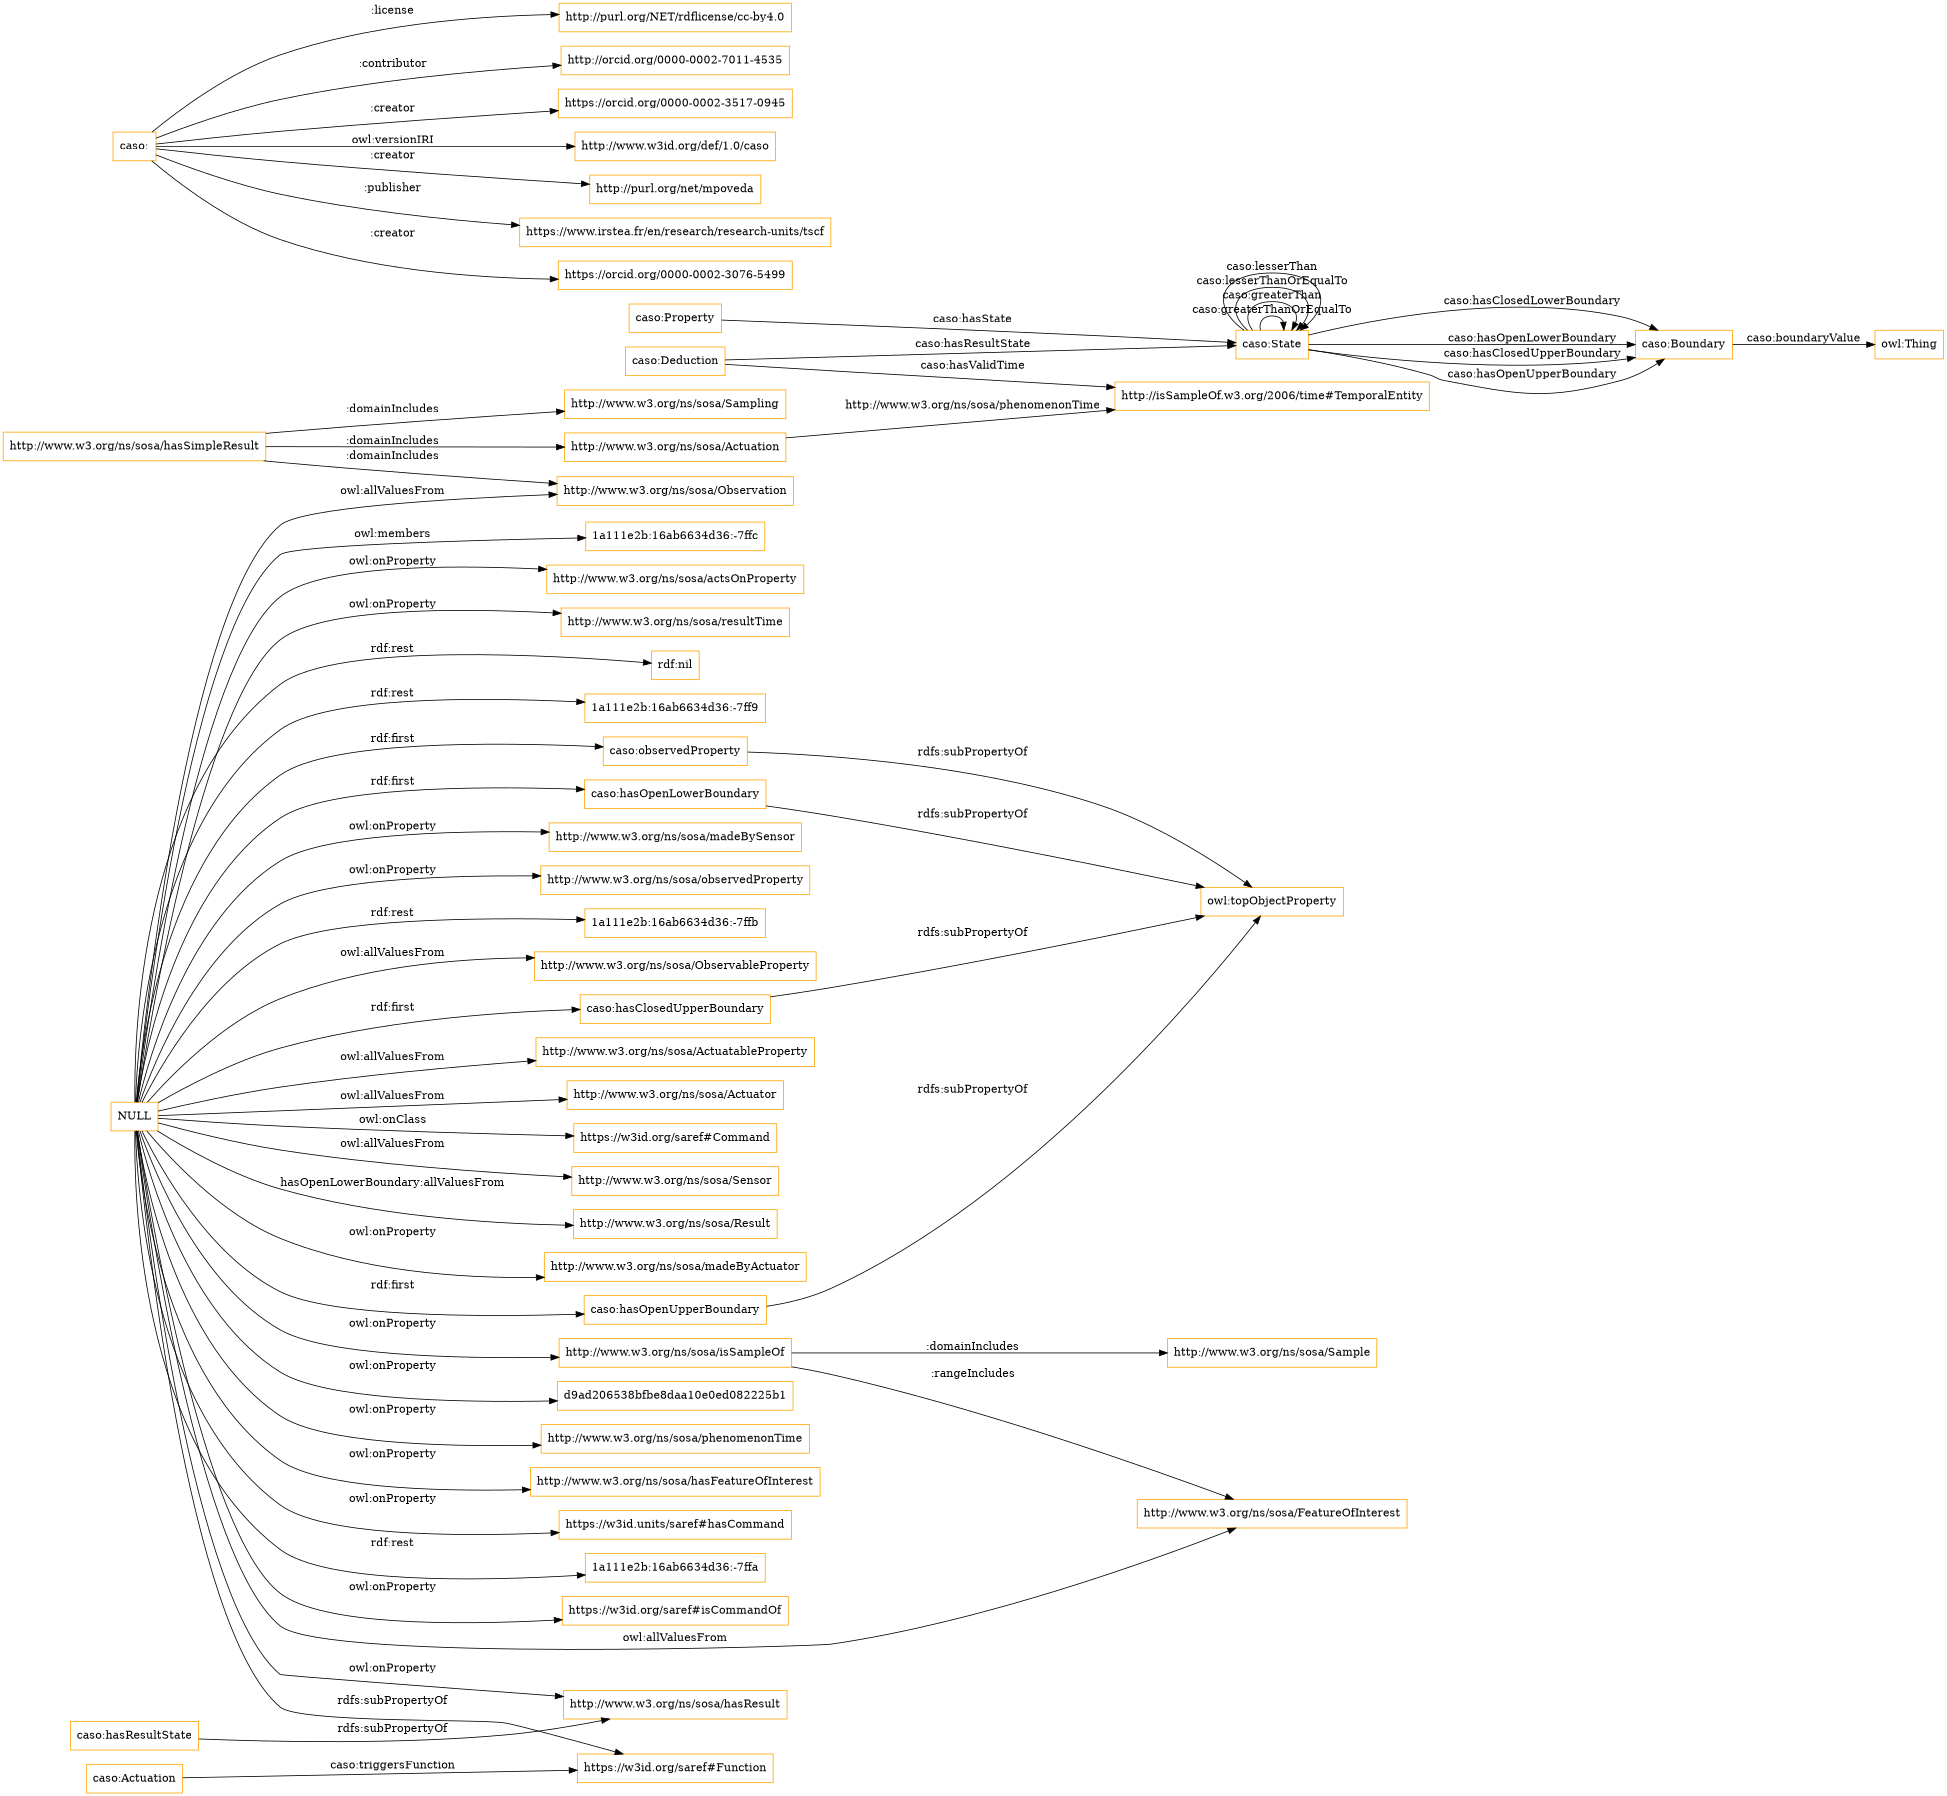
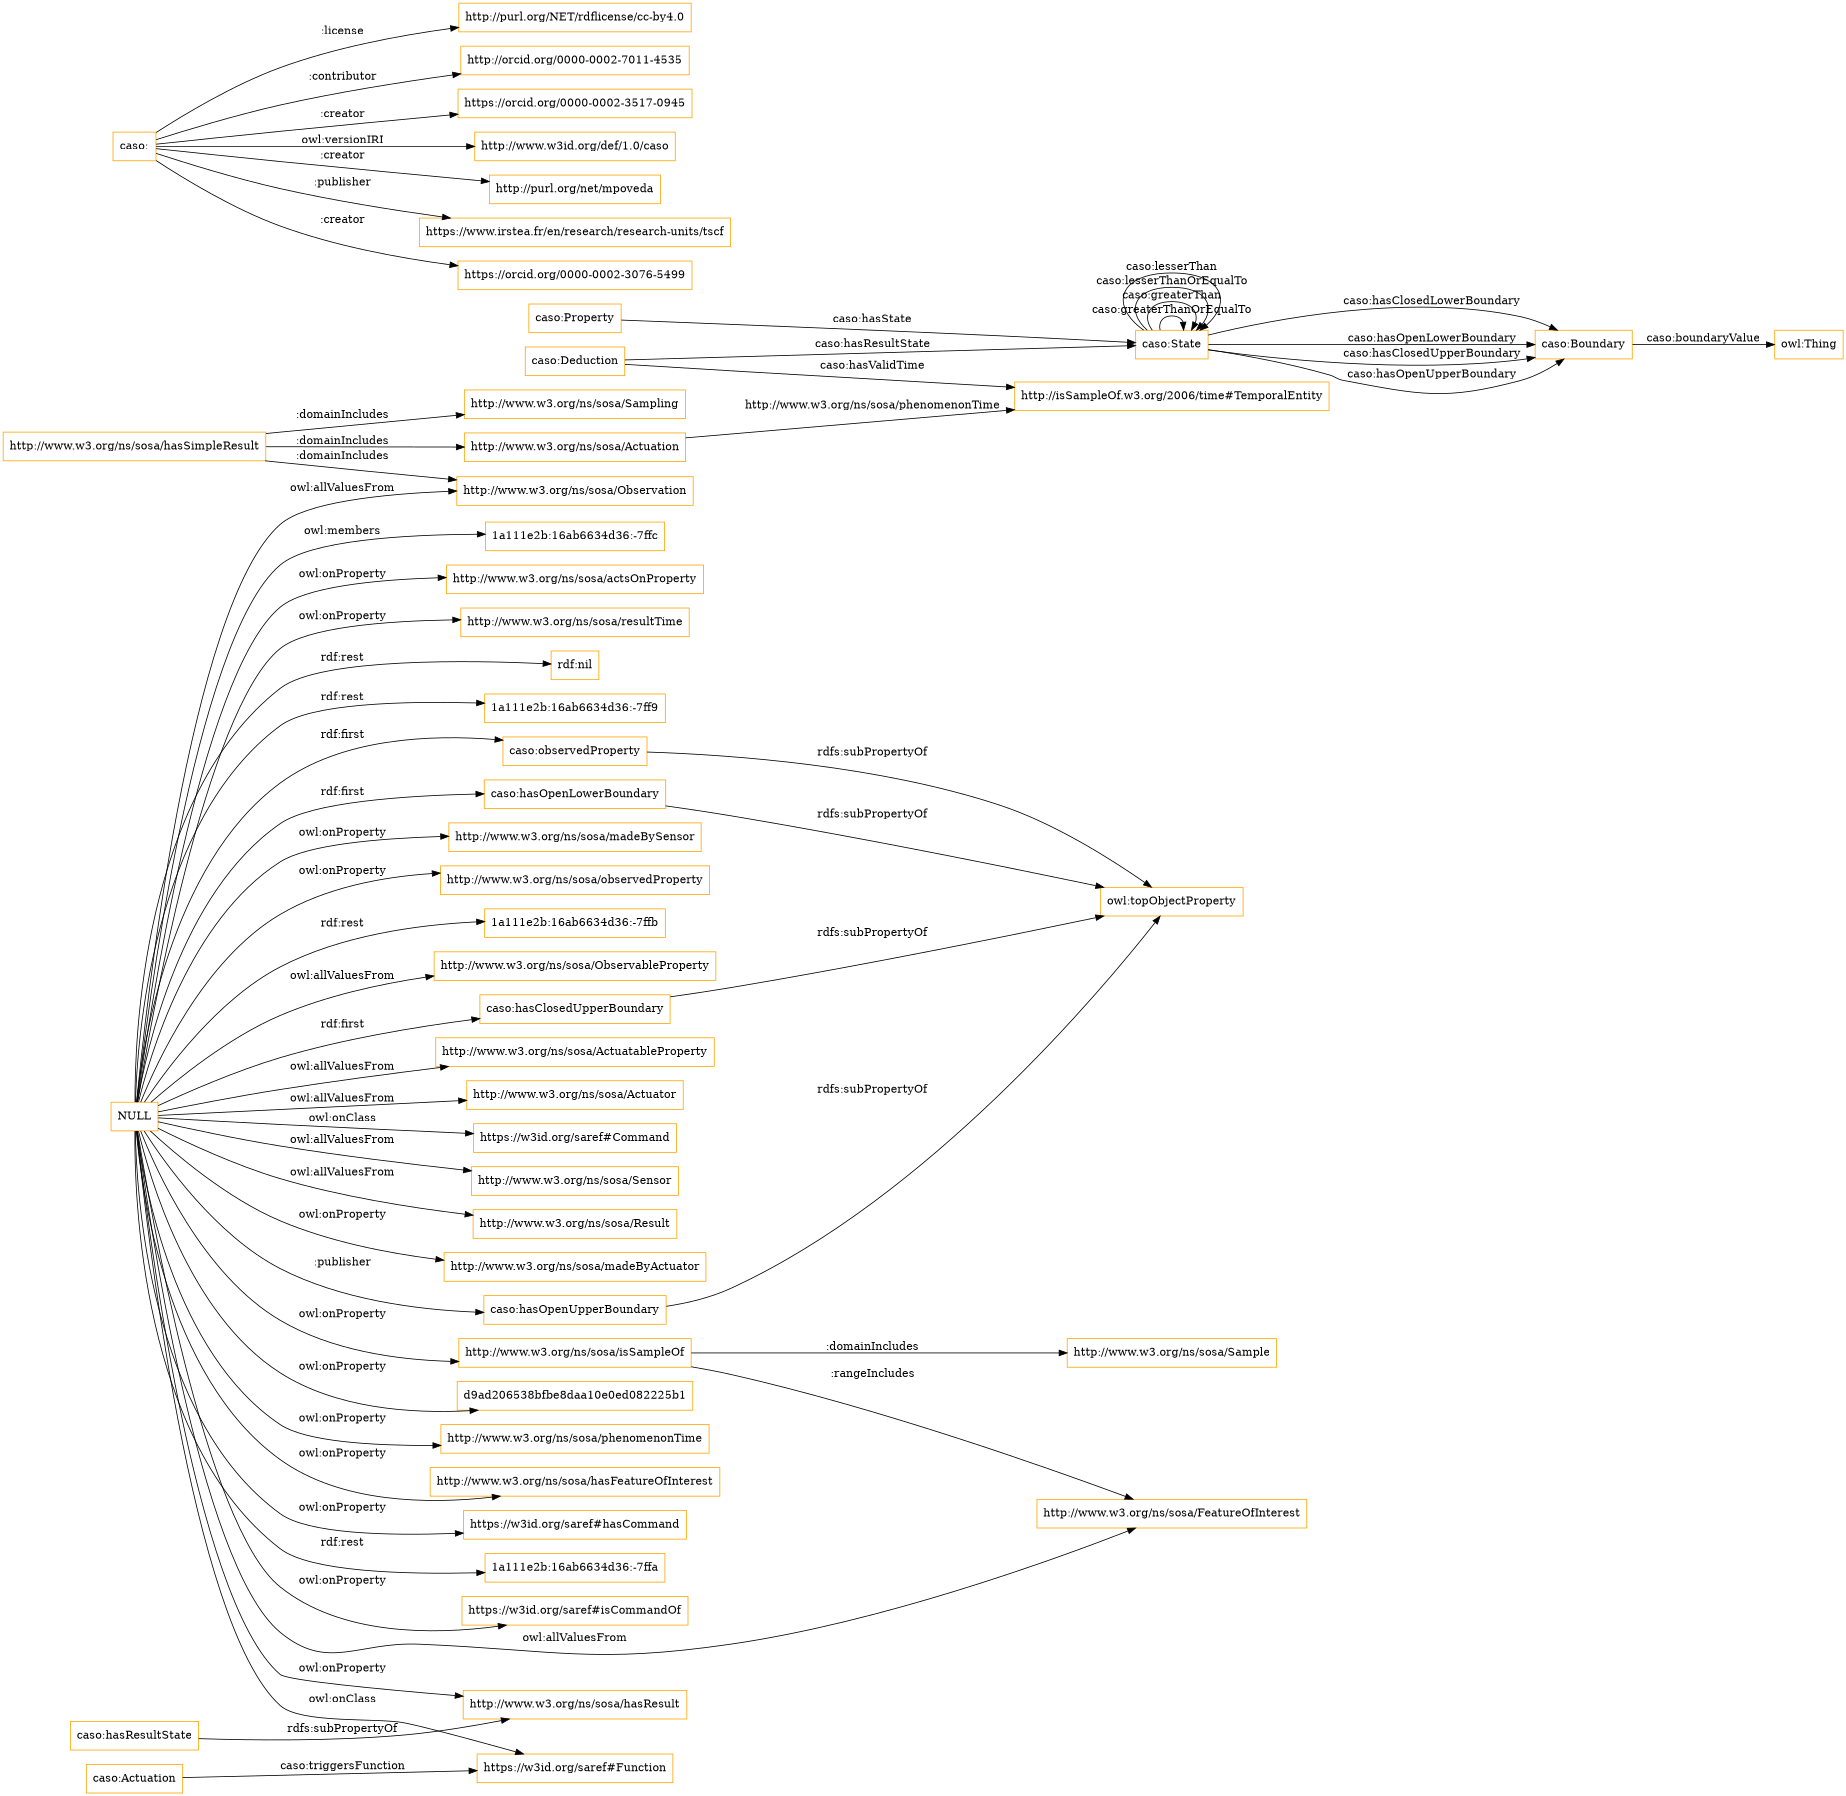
  digraph {
    rankdir=LR
    node [color=orange shape=rectangle]
    "caso:Boundary"
    "owl:Thing"
    "caso:State"
    "caso:Property"
    n5 [label="http://isSampleOf.w3.org/2006/time#TemporalEntity"]
    "http://www.w3.org/ns/sosa/Actuation"
    "caso:Actuation"
    "https://w3id.org/saref#Function"
    "caso:Deduction"
    NULL
    "http://www.w3.org/ns/sosa/ObservableProperty"
    "http://www.w3.org/ns/sosa/FeatureOfInterest"
    "http://www.w3.org/ns/sosa/ActuatableProperty"
    "http://www.w3.org/ns/sosa/Actuator"
    "http://www.w3.org/ns/sosa/Observation"
    "https://w3id.org/saref#Command"
    "http://www.w3.org/ns/sosa/Sensor"
    "http://www.w3.org/ns/sosa/Result"
    "http://www.w3.org/ns/sosa/madeByActuator"
    n20 [label="caso:observedProperty"]
    "caso:hasClosedUpperBoundary"
    d9ad206538bfbe8daa10e0ed082225b1
    "http://www.w3.org/ns/sosa/phenomenonTime"
    "http://www.w3.org/ns/sosa/hasFeatureOfInterest"
-   "https://w3id.org/saref#hasCommand" [label="https://w3id.units/saref#hasCommand"]
+   "https://w3id.org/saref#hasCommand"
    "1a111e2b:16ab6634d36:-7ffa"
    "https://w3id.org/saref#isCommandOf"
    "http://www.w3.org/ns/sosa/isSampleOf"
    "1a111e2b:16ab6634d36:-7ffc"
    "http://www.w3.org/ns/sosa/actsOnProperty"
    "http://www.w3.org/ns/sosa/resultTime"
    "rdf:nil"
    "1a111e2b:16ab6634d36:-7ff9"
    "caso:hasOpenUpperBoundary"
    "caso:hasOpenLowerBoundary"
    "http://www.w3.org/ns/sosa/madeBySensor"
    "http://www.w3.org/ns/sosa/observedProperty"
    "http://www.w3.org/ns/sosa/hasResult"
    "1a111e2b:16ab6634d36:-7ffb"
    "owl:topObjectProperty"
    "http://www.w3.org/ns/sosa/Sample"
    "http://www.w3.org/ns/sosa/hasSimpleResult"
    "http://www.w3.org/ns/sosa/Sampling"
    "caso:hasResultState"
    "caso:"
    "http://purl.org/NET/rdflicense/cc-by4.0"
    "http://orcid.org/0000-0002-7011-4535"
    "https://orcid.org/0000-0002-3517-0945"
    "http://www.w3id.org/def/1.0/caso"
    "http://purl.org/net/mpoveda"
    "https://www.irstea.fr/en/research/research-units/tscf"
    "https://orcid.org/0000-0002-3076-5499"
    "caso:Boundary" -> "owl:Thing" [label="caso:boundaryValue"]
    "caso:State" -> "caso:Boundary" [label="caso:hasClosedLowerBoundary"]
    "caso:State" -> "caso:Boundary" [label="caso:hasOpenLowerBoundary"]
    "caso:State" -> "caso:Boundary" [label="caso:hasClosedUpperBoundary"]
    "caso:State" -> "caso:Boundary" [label="caso:hasOpenUpperBoundary"]
    "caso:State" -> "caso:State" [label="caso:greaterThanOrEqualTo"]
    "caso:State" -> "caso:State" [label="caso:greaterThan"]
    "caso:State" -> "caso:State" [label="caso:lesserThanOrEqualTo"]
    "caso:State" -> "caso:State" [label="caso:lesserThan"]
    "caso:Property" -> "caso:State" [label="caso:hasState"]
    "http://www.w3.org/ns/sosa/Actuation" -> n5 [label="http://www.w3.org/ns/sosa/phenomenonTime"]
    "caso:Actuation" -> "https://w3id.org/saref#Function" [label="caso:triggersFunction"]
    "caso:Deduction" -> "caso:State" [label="caso:hasResultState"]
    "caso:Deduction" -> n5 [label="caso:hasValidTime"]
-   NULL -> "https://w3id.org/saref#Function" [label="rdfs:subPropertyOf"]
+   NULL -> "https://w3id.org/saref#Function" [label="owl:onClass"]
    NULL -> "http://www.w3.org/ns/sosa/ObservableProperty" [label="owl:allValuesFrom"]
    NULL -> "http://www.w3.org/ns/sosa/FeatureOfInterest" [label="owl:allValuesFrom"]
    NULL -> "http://www.w3.org/ns/sosa/ActuatableProperty" [label="owl:allValuesFrom"]
    NULL -> "http://www.w3.org/ns/sosa/Actuator" [label="owl:allValuesFrom"]
    NULL -> "http://www.w3.org/ns/sosa/Observation" [label="owl:allValuesFrom"]
    NULL -> "https://w3id.org/saref#Command" [label="owl:onClass"]
    NULL -> "http://www.w3.org/ns/sosa/Sensor" [label="owl:allValuesFrom"]
-   NULL -> "http://www.w3.org/ns/sosa/Result" [label="hasOpenLowerBoundary:allValuesFrom"]
+   NULL -> "http://www.w3.org/ns/sosa/Result" [label="owl:allValuesFrom"]
    NULL -> "http://www.w3.org/ns/sosa/madeByActuator" [label="owl:onProperty"]
    NULL -> n20 [label="rdf:first"]
    NULL -> "caso:hasClosedUpperBoundary" [label="rdf:first"]
    NULL -> d9ad206538bfbe8daa10e0ed082225b1 [label="owl:onProperty"]
    NULL -> "http://www.w3.org/ns/sosa/phenomenonTime" [label="owl:onProperty"]
    NULL -> "http://www.w3.org/ns/sosa/hasFeatureOfInterest" [label="owl:onProperty"]
    NULL -> "https://w3id.org/saref#hasCommand" [label="owl:onProperty"]
    NULL -> "1a111e2b:16ab6634d36:-7ffa" [label="rdf:rest"]
    NULL -> "https://w3id.org/saref#isCommandOf" [label="owl:onProperty"]
    NULL -> "http://www.w3.org/ns/sosa/isSampleOf" [label="owl:onProperty"]
    NULL -> "1a111e2b:16ab6634d36:-7ffc" [label="owl:members"]
    NULL -> "http://www.w3.org/ns/sosa/actsOnProperty" [label="owl:onProperty"]
    NULL -> "http://www.w3.org/ns/sosa/resultTime" [label="owl:onProperty"]
    NULL -> "rdf:nil" [label="rdf:rest"]
    NULL -> "1a111e2b:16ab6634d36:-7ff9" [label="rdf:rest"]
-   NULL -> "caso:hasOpenUpperBoundary" [label="rdf:first"]
+   NULL -> "caso:hasOpenUpperBoundary" [label=":publisher"]
    NULL -> "caso:hasOpenLowerBoundary" [label="rdf:first"]
    NULL -> "http://www.w3.org/ns/sosa/madeBySensor" [label="owl:onProperty"]
    NULL -> "http://www.w3.org/ns/sosa/observedProperty" [label="owl:onProperty"]
    NULL -> "http://www.w3.org/ns/sosa/hasResult" [label="owl:onProperty"]
    NULL -> "1a111e2b:16ab6634d36:-7ffb" [label="rdf:rest"]
    n20 -> "owl:topObjectProperty" [label="rdfs:subPropertyOf"]
    "caso:hasClosedUpperBoundary" -> "owl:topObjectProperty" [label="rdfs:subPropertyOf"]
    "http://www.w3.org/ns/sosa/isSampleOf" -> "http://www.w3.org/ns/sosa/FeatureOfInterest" [label=":rangeIncludes"]
    "http://www.w3.org/ns/sosa/isSampleOf" -> "http://www.w3.org/ns/sosa/Sample" [label=":domainIncludes"]
    "caso:hasOpenUpperBoundary" -> "owl:topObjectProperty" [label="rdfs:subPropertyOf"]
    "caso:hasOpenLowerBoundary" -> "owl:topObjectProperty" [label="rdfs:subPropertyOf"]
    "http://www.w3.org/ns/sosa/hasSimpleResult" -> "http://www.w3.org/ns/sosa/Actuation" [label=":domainIncludes"]
    "http://www.w3.org/ns/sosa/hasSimpleResult" -> "http://www.w3.org/ns/sosa/Observation" [label=":domainIncludes"]
    "http://www.w3.org/ns/sosa/hasSimpleResult" -> "http://www.w3.org/ns/sosa/Sampling" [label=":domainIncludes"]
    "caso:hasResultState" -> "http://www.w3.org/ns/sosa/hasResult" [label="rdfs:subPropertyOf"]
    "caso:" -> "http://purl.org/NET/rdflicense/cc-by4.0" [label=":license"]
    "caso:" -> "http://orcid.org/0000-0002-7011-4535" [label=":contributor"]
    "caso:" -> "https://orcid.org/0000-0002-3517-0945" [label=":creator"]
    "caso:" -> "http://www.w3id.org/def/1.0/caso" [label="owl:versionIRI"]
    "caso:" -> "http://purl.org/net/mpoveda" [label=":creator"]
    "caso:" -> "https://www.irstea.fr/en/research/research-units/tscf" [label=":publisher"]
    "caso:" -> "https://orcid.org/0000-0002-3076-5499" [label=":creator"]
  }
